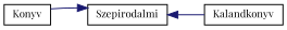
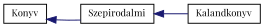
  digraph {
    fontname="Playfair Display"
    rankdir=LR
    node [color=black fillcolor=white fontname="Playfair Display" fontsize=10 shape=record style=filled]
    edge [color=midnightblue dir=back fontname="Playfair Display" fontsize=10 labelfontname=Helvetica labelfontsize=10 style=solid]
    n1 [height=0.2 label=Konyv width=0.4]
    n2 [height=0.2 label=Szepirodalmi width=0.4]
    n3 [height=0.2 label=Kalandkonyv width=0.4]
-   n2 -> n1
+   n1 -> n2
    n2 -> n3
  }
